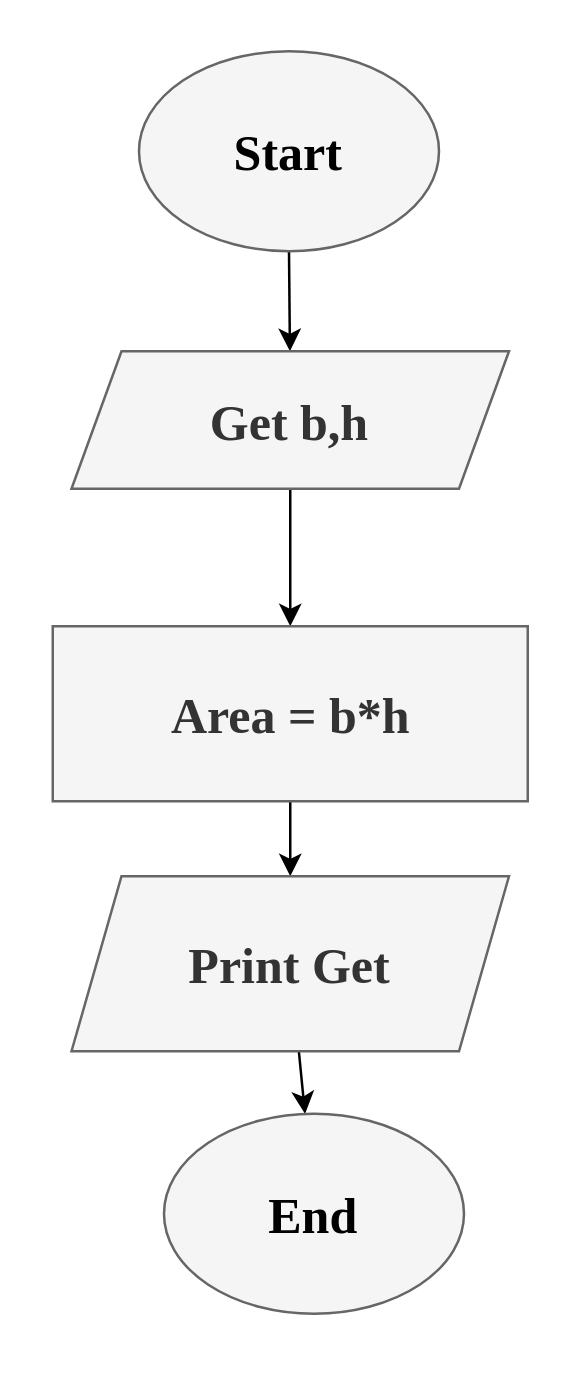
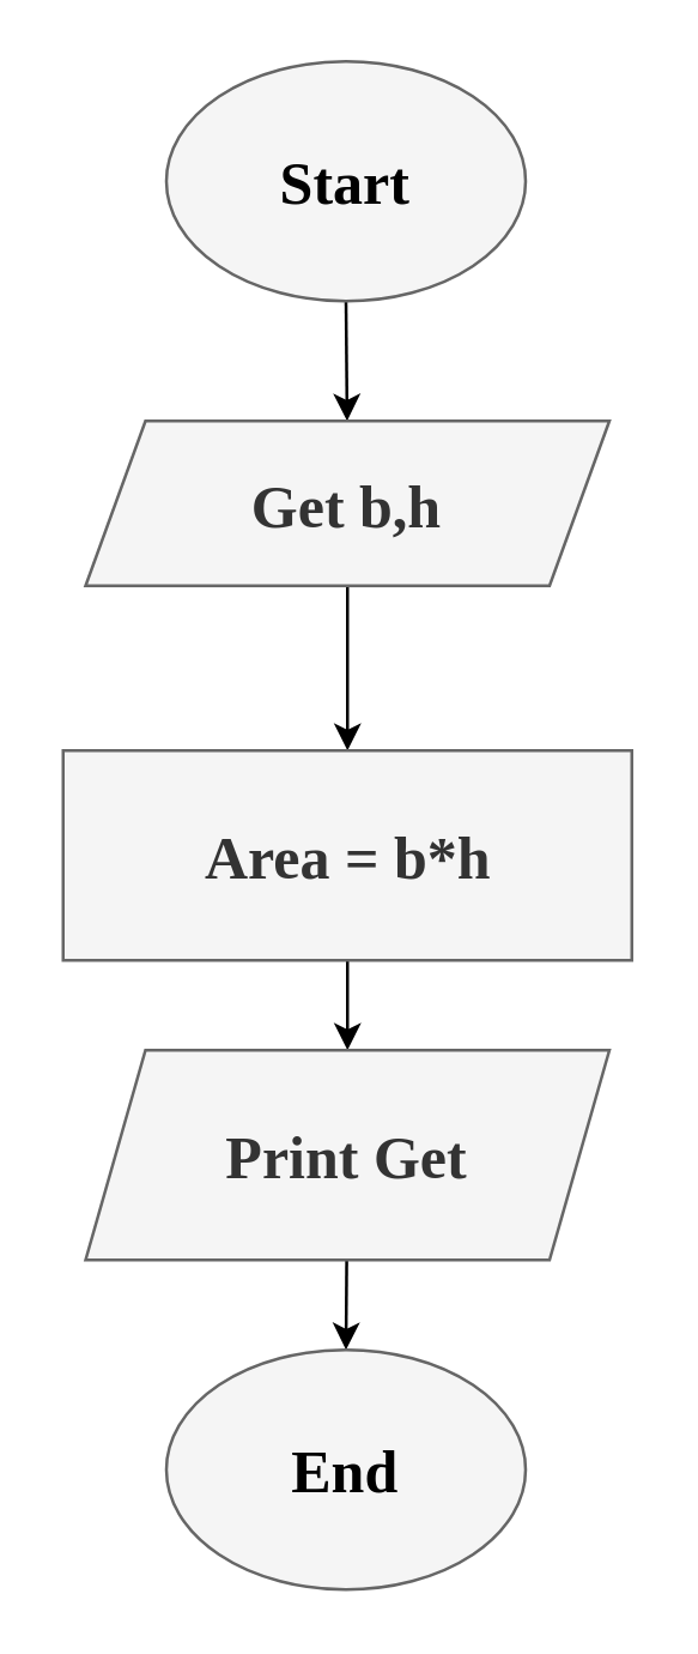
  <mxCell id="0" />
  <mxCell id="1" parent="0" />
  <mxCell id="2" value="" style="edgeStyle=none;html=1;fontFamily=Comic Sans MS;fontSize=20;fontColor=#000000;" edge="1" parent="1" source="3" target="5"><mxGeometry relative="1" as="geometry" /></mxCell>
  <mxCell id="3" value="&lt;font style=&quot;font-size: 20px;&quot; color=&quot;#000000&quot;&gt;Start&lt;/font&gt;" style="ellipse;whiteSpace=wrap;html=1;labelBackgroundColor=none;labelBorderColor=none;fontFamily=Comic Sans MS;fillColor=#f5f5f5;strokeColor=#666666;fontColor=#333333;fontSize=20;fontStyle=1" vertex="1" parent="1"><mxGeometry x="55" y="20" width="120" height="80" as="geometry" /></mxCell>
  <mxCell id="4" value="" style="edgeStyle=none;html=1;fontFamily=Comic Sans MS;fontSize=20;fontColor=#000000;" edge="1" parent="1" source="5" target="7"><mxGeometry relative="1" as="geometry" /></mxCell>
  <mxCell id="5" value="Get b,h" style="shape=parallelogram;perimeter=parallelogramPerimeter;whiteSpace=wrap;html=1;fixedSize=1;labelBackgroundColor=none;labelBorderColor=none;fontFamily=Comic Sans MS;fontSize=20;fontColor=#333333;fillColor=#f5f5f5;strokeColor=#666666;fontStyle=1" vertex="1" parent="1"><mxGeometry x="28" y="140" width="175" height="55" as="geometry" /></mxCell>
  <mxCell id="6" value="" style="edgeStyle=none;html=1;fontFamily=Comic Sans MS;fontSize=20;fontColor=#000000;" edge="1" parent="1" source="7" target="9"><mxGeometry relative="1" as="geometry" /></mxCell>
  <mxCell id="7" value="Area = b*h" style="rounded=0;whiteSpace=wrap;html=1;labelBackgroundColor=none;labelBorderColor=none;fontFamily=Comic Sans MS;fontSize=20;fontColor=#333333;fillColor=#f5f5f5;strokeColor=#666666;fontStyle=1" vertex="1" parent="1"><mxGeometry x="20.5" y="250" width="190" height="70" as="geometry" /></mxCell>
  <mxCell id="8" value="" style="edgeStyle=none;html=1;fontFamily=Comic Sans MS;fontSize=20;fontColor=#000000;" edge="1" parent="1" source="9" target="10"><mxGeometry relative="1" as="geometry" /></mxCell>
  <mxCell id="9" value="Print Get" style="shape=parallelogram;perimeter=parallelogramPerimeter;whiteSpace=wrap;html=1;fixedSize=1;labelBackgroundColor=none;labelBorderColor=none;fontFamily=Comic Sans MS;fontSize=20;fontColor=#333333;fillColor=#f5f5f5;strokeColor=#666666;fontStyle=1" vertex="1" parent="1"><mxGeometry x="28" y="350" width="175" height="70" as="geometry" /></mxCell>
- <mxCell id="10" value="&lt;font style=&quot;font-size: 20px;&quot; color=&quot;#000000&quot;&gt;End&lt;/font&gt;" style="ellipse;whiteSpace=wrap;html=1;labelBackgroundColor=none;labelBorderColor=none;fontFamily=Comic Sans MS;fillColor=#f5f5f5;strokeColor=#666666;fontColor=#333333;fontSize=20;fontStyle=1" vertex="1" parent="1"><mxGeometry x="65" y="445" width="120" height="80" as="geometry" /></mxCell>
+ <mxCell id="10" value="&lt;font style=&quot;font-size: 20px;&quot; color=&quot;#000000&quot;&gt;End&lt;/font&gt;" style="ellipse;whiteSpace=wrap;html=1;labelBackgroundColor=none;labelBorderColor=none;fontFamily=Comic Sans MS;fillColor=#f5f5f5;strokeColor=#666666;fontColor=#333333;fontSize=20;fontStyle=1" vertex="1" parent="1"><mxGeometry x="55" y="450" width="120" height="80" as="geometry" /></mxCell>
